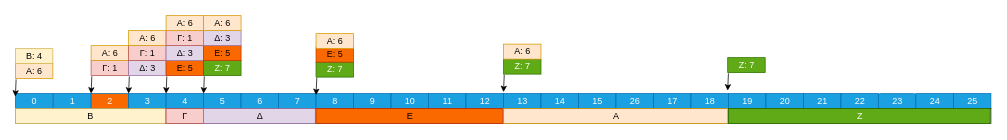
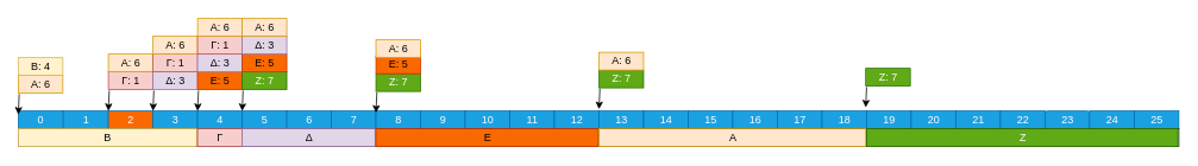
  <mxCell id="0" style=";html=1;" />
  <mxCell id="1" style=";html=1;" parent="0" />
  <mxCell id="2" value="1" style="align=center;html=1;fillColor=#1ba1e2;fontColor=#ffffff;strokeColor=#006EAF;" parent="1" vertex="1"><mxGeometry x="71" y="124" width="50" height="20" as="geometry" /></mxCell>
  <mxCell id="3" value="2" style="align=center;html=1;fillColor=#fa6800;fontColor=#ffffff;strokeColor=#006EAF;" parent="1" vertex="1"><mxGeometry x="121" y="124" width="50" height="20" as="geometry" /></mxCell>
  <mxCell id="4" value="3" style="align=center;html=1;fillColor=#1ba1e2;fontColor=#ffffff;strokeColor=#006EAF;" parent="1" vertex="1"><mxGeometry x="171" y="124" width="50" height="20" as="geometry" /></mxCell>
  <mxCell id="5" value="4" style="align=center;html=1;fillColor=#1ba1e2;fontColor=#ffffff;strokeColor=#006EAF;" parent="1" vertex="1"><mxGeometry x="221" y="124" width="50" height="20" as="geometry" /></mxCell>
  <mxCell id="6" value="5" style="align=center;html=1;fillColor=#1ba1e2;fontColor=#ffffff;strokeColor=#006EAF;" parent="1" vertex="1"><mxGeometry x="271" y="124" width="50" height="20" as="geometry" /></mxCell>
  <mxCell id="7" value="6" style="align=center;html=1;fillColor=#1ba1e2;fontColor=#ffffff;strokeColor=#006EAF;" parent="1" vertex="1"><mxGeometry x="321" y="124" width="50" height="20" as="geometry" /></mxCell>
  <mxCell id="8" value="7" style="align=center;html=1;fillColor=#1ba1e2;fontColor=#ffffff;strokeColor=#006EAF;" parent="1" vertex="1"><mxGeometry x="371" y="124" width="50" height="20" as="geometry" /></mxCell>
  <mxCell id="9" value="8" style="align=center;html=1;fillColor=#1ba1e2;fontColor=#ffffff;strokeColor=#006EAF;" parent="1" vertex="1"><mxGeometry x="421" y="124" width="50" height="20" as="geometry" /></mxCell>
  <mxCell id="10" value="9" style="align=center;html=1;fillColor=#1ba1e2;fontColor=#ffffff;strokeColor=#006EAF;" parent="1" vertex="1"><mxGeometry x="471" y="124" width="50" height="20" as="geometry" /></mxCell>
  <mxCell id="11" value="10" style="align=center;html=1;fillColor=#1ba1e2;fontColor=#ffffff;strokeColor=#006EAF;" parent="1" vertex="1"><mxGeometry x="521" y="124" width="50" height="20" as="geometry" /></mxCell>
  <mxCell id="12" value="11" style="align=center;html=1;fillColor=#1ba1e2;fontColor=#ffffff;strokeColor=#006EAF;" parent="1" vertex="1"><mxGeometry x="571" y="124" width="50" height="20" as="geometry" /></mxCell>
  <mxCell id="13" value="12" style="align=center;html=1;fillColor=#1ba1e2;fontColor=#ffffff;strokeColor=#006EAF;" parent="1" vertex="1"><mxGeometry x="621" y="124" width="50" height="20" as="geometry" /></mxCell>
  <mxCell id="14" value="13" style="align=center;html=1;fillColor=#1ba1e2;fontColor=#ffffff;strokeColor=#006EAF;" parent="1" vertex="1"><mxGeometry x="671" y="124" width="50" height="20" as="geometry" /></mxCell>
  <mxCell id="15" value="14" style="align=center;html=1;fillColor=#1ba1e2;fontColor=#ffffff;strokeColor=#006EAF;" parent="1" vertex="1"><mxGeometry x="721" y="124" width="50" height="20" as="geometry" /></mxCell>
  <mxCell id="16" value="15" style="align=center;html=1;fillColor=#1ba1e2;fontColor=#ffffff;strokeColor=#006EAF;" parent="1" vertex="1"><mxGeometry x="771" y="124" width="50" height="20" as="geometry" /></mxCell>
- <mxCell id="17" value="26" style="align=center;html=1;fillColor=#1ba1e2;fontColor=#ffffff;strokeColor=#006EAF;" parent="1" vertex="1"><mxGeometry x="821" y="124" width="50" height="20" as="geometry" /></mxCell>
+ <mxCell id="17" value="16" style="align=center;html=1;fillColor=#1ba1e2;fontColor=#ffffff;strokeColor=#006EAF;" parent="1" vertex="1"><mxGeometry x="821" y="124" width="50" height="20" as="geometry" /></mxCell>
  <mxCell id="18" value="17" style="align=center;html=1;fillColor=#1ba1e2;fontColor=#ffffff;strokeColor=#006EAF;" parent="1" vertex="1"><mxGeometry x="871" y="124" width="50" height="20" as="geometry" /></mxCell>
  <mxCell id="19" value="18" style="align=center;html=1;fillColor=#1ba1e2;fontColor=#ffffff;strokeColor=#006EAF;" parent="1" vertex="1"><mxGeometry x="921" y="124" width="50" height="20" as="geometry" /></mxCell>
  <mxCell id="20" value="" style="align=left;html=1;" parent="1" vertex="1"><mxGeometry x="71" y="144" width="50" height="20" as="geometry" /></mxCell>
  <mxCell id="21" value="" style="align=left;html=1;" parent="1" vertex="1"><mxGeometry x="121" y="144" width="50" height="20" as="geometry" /></mxCell>
  <mxCell id="22" value="" style="align=left;html=1;" parent="1" vertex="1"><mxGeometry x="171" y="144" width="50" height="20" as="geometry" /></mxCell>
  <mxCell id="23" value="" style="align=left;html=1;" parent="1" vertex="1"><mxGeometry x="221" y="144" width="50" height="20" as="geometry" /></mxCell>
  <mxCell id="24" value="" style="align=left;html=1;" parent="1" vertex="1"><mxGeometry x="271" y="144" width="50" height="20" as="geometry" /></mxCell>
  <mxCell id="25" value="" style="align=left;html=1;" parent="1" vertex="1"><mxGeometry x="321" y="144" width="50" height="20" as="geometry" /></mxCell>
  <mxCell id="26" value="" style="align=left;html=1;" parent="1" vertex="1"><mxGeometry x="371" y="144" width="50" height="20" as="geometry" /></mxCell>
  <mxCell id="27" value="" style="align=left;html=1;" parent="1" vertex="1"><mxGeometry x="421" y="144" width="50" height="20" as="geometry" /></mxCell>
  <mxCell id="28" value="" style="align=left;html=1;" parent="1" vertex="1"><mxGeometry x="471" y="144" width="50" height="20" as="geometry" /></mxCell>
  <mxCell id="29" value="" style="align=left;html=1;" parent="1" vertex="1"><mxGeometry x="521" y="144" width="50" height="20" as="geometry" /></mxCell>
  <mxCell id="30" value="" style="align=left;html=1;" parent="1" vertex="1"><mxGeometry x="571" y="144" width="50" height="20" as="geometry" /></mxCell>
  <mxCell id="31" value="" style="align=left;html=1;" parent="1" vertex="1"><mxGeometry x="621" y="144" width="50" height="20" as="geometry" /></mxCell>
  <mxCell id="32" value="" style="align=left;html=1;" parent="1" vertex="1"><mxGeometry x="671" y="144" width="50" height="20" as="geometry" /></mxCell>
  <mxCell id="33" value="" style="align=left;html=1;" parent="1" vertex="1"><mxGeometry x="721" y="144" width="50" height="20" as="geometry" /></mxCell>
  <mxCell id="34" value="" style="align=left;html=1;" parent="1" vertex="1"><mxGeometry x="771" y="144" width="50" height="20" as="geometry" /></mxCell>
  <mxCell id="35" value="" style="align=left;html=1;" parent="1" vertex="1"><mxGeometry x="821" y="144" width="50" height="20" as="geometry" /></mxCell>
  <mxCell id="36" value="" style="align=left;html=1;" parent="1" vertex="1"><mxGeometry x="871" y="144" width="50" height="20" as="geometry" /></mxCell>
  <mxCell id="37" value="" style="align=left;html=1;" parent="1" vertex="1"><mxGeometry x="921" y="144" width="50" height="20" as="geometry" /></mxCell>
  <mxCell id="38" value="Γ: 1" style="align=center;html=1;fillColor=#f8cecc;strokeColor=#b85450;" parent="1" vertex="1"><mxGeometry x="121" y="80" width="50" height="20" as="geometry" /></mxCell>
  <mxCell id="39" value="" style="endArrow=classic;html=1;rounded=0;entryX=0;entryY=0.2;entryDx=0;entryDy=0;entryPerimeter=0;exitX=0.02;exitY=1.05;exitDx=0;exitDy=0;exitPerimeter=0;" parent="1" source="38" edge="1"><mxGeometry width="50" height="50" relative="1" as="geometry"><mxPoint x="541" y="210" as="sourcePoint" /><mxPoint x="121" y="124" as="targetPoint" /></mxGeometry></mxCell>
  <mxCell id="40" value="0" style="align=center;html=1;fillColor=#1ba1e2;fontColor=#ffffff;strokeColor=#006EAF;" parent="1" vertex="1"><mxGeometry x="20" y="124" width="50" height="20" as="geometry" /></mxCell>
  <mxCell id="41" value="" style="align=left;html=1;" parent="1" vertex="1"><mxGeometry x="20" y="144" width="50" height="20" as="geometry" /></mxCell>
  <mxCell id="42" value="A: 6" style="align=center;html=1;fillColor=#ffe6cc;strokeColor=#d79b00;" parent="1" vertex="1"><mxGeometry x="20" y="84" width="50" height="20" as="geometry" /></mxCell>
  <mxCell id="43" value="B: 4" style="align=center;html=1;fillColor=#fff2cc;strokeColor=#d6b656;" parent="1" vertex="1"><mxGeometry x="20" y="64" width="50" height="20" as="geometry" /></mxCell>
  <mxCell id="44" value="" style="endArrow=classic;html=1;rounded=0;entryX=0;entryY=0.2;entryDx=0;entryDy=0;entryPerimeter=0;exitX=0.02;exitY=1.05;exitDx=0;exitDy=0;exitPerimeter=0;" parent="1" source="42" target="40" edge="1"><mxGeometry width="50" height="50" relative="1" as="geometry"><mxPoint x="440" y="214" as="sourcePoint" /><mxPoint x="490" y="164" as="targetPoint" /></mxGeometry></mxCell>
  <mxCell id="45" value="Δ: 3" style="align=center;html=1;fillColor=#e1d5e7;strokeColor=#9673a6;" parent="1" vertex="1"><mxGeometry x="171" y="80" width="50" height="20" as="geometry" /></mxCell>
  <mxCell id="46" value="" style="endArrow=classic;html=1;rounded=0;entryX=0;entryY=0.2;entryDx=0;entryDy=0;entryPerimeter=0;exitX=0.02;exitY=1.05;exitDx=0;exitDy=0;exitPerimeter=0;" parent="1" source="45" edge="1"><mxGeometry width="50" height="50" relative="1" as="geometry"><mxPoint x="591" y="210" as="sourcePoint" /><mxPoint x="171" y="124" as="targetPoint" /></mxGeometry></mxCell>
  <mxCell id="47" value="Ε: 5" style="align=center;html=1;fillColor=#fa6800;strokeColor=#C73500;fontColor=#000000;" parent="1" vertex="1"><mxGeometry x="221" y="80" width="50" height="20" as="geometry" /></mxCell>
  <mxCell id="48" value="" style="endArrow=classic;html=1;rounded=0;entryX=0;entryY=0.2;entryDx=0;entryDy=0;entryPerimeter=0;exitX=0.02;exitY=1.05;exitDx=0;exitDy=0;exitPerimeter=0;" parent="1" source="47" edge="1"><mxGeometry width="50" height="50" relative="1" as="geometry"><mxPoint x="641" y="210" as="sourcePoint" /><mxPoint x="221" y="124" as="targetPoint" /></mxGeometry></mxCell>
  <mxCell id="49" value="Ζ: 7" style="align=center;html=1;fillColor=#60a917;strokeColor=#2D7600;fontColor=#ffffff;" parent="1" vertex="1"><mxGeometry x="271" y="80" width="50" height="20" as="geometry" /></mxCell>
  <mxCell id="50" value="" style="endArrow=classic;html=1;rounded=0;entryX=0;entryY=0.2;entryDx=0;entryDy=0;entryPerimeter=0;exitX=0.02;exitY=1.05;exitDx=0;exitDy=0;exitPerimeter=0;" parent="1" source="49" edge="1"><mxGeometry width="50" height="50" relative="1" as="geometry"><mxPoint x="691" y="210" as="sourcePoint" /><mxPoint x="271" y="124" as="targetPoint" /></mxGeometry></mxCell>
  <mxCell id="51" value="19" style="align=center;html=1;fillColor=#1ba1e2;fontColor=#ffffff;strokeColor=#006EAF;" vertex="1" parent="1"><mxGeometry x="971" y="124" width="50" height="20" as="geometry" /></mxCell>
  <mxCell id="52" value="20" style="align=center;html=1;fillColor=#1ba1e2;fontColor=#ffffff;strokeColor=#006EAF;" vertex="1" parent="1"><mxGeometry x="1021" y="124" width="50" height="20" as="geometry" /></mxCell>
  <mxCell id="53" value="21" style="align=center;html=1;fillColor=#1ba1e2;fontColor=#ffffff;strokeColor=#006EAF;" vertex="1" parent="1"><mxGeometry x="1071" y="124" width="50" height="20" as="geometry" /></mxCell>
  <mxCell id="54" value="22" style="align=center;html=1;fillColor=#1ba1e2;fontColor=#ffffff;strokeColor=#006EAF;" vertex="1" parent="1"><mxGeometry x="1121" y="124" width="50" height="20" as="geometry" /></mxCell>
  <mxCell id="55" value="23" style="align=center;html=1;fillColor=#1ba1e2;fontColor=#ffffff;strokeColor=#006EAF;rounded=1;" vertex="1" parent="1"><mxGeometry x="1171" y="124" width="50" height="20" as="geometry" /></mxCell>
  <mxCell id="56" value="24" style="align=center;html=1;fillColor=#1ba1e2;fontColor=#ffffff;strokeColor=#006EAF;" vertex="1" parent="1"><mxGeometry x="1221" y="124" width="50" height="20" as="geometry" /></mxCell>
  <mxCell id="57" value="" style="align=left;html=1;" vertex="1" parent="1"><mxGeometry x="971" y="144" width="50" height="20" as="geometry" /></mxCell>
  <mxCell id="58" value="" style="align=left;html=1;" vertex="1" parent="1"><mxGeometry x="1021" y="144" width="50" height="20" as="geometry" /></mxCell>
  <mxCell id="59" value="" style="align=left;html=1;" vertex="1" parent="1"><mxGeometry x="1071" y="144" width="50" height="20" as="geometry" /></mxCell>
  <mxCell id="60" value="" style="align=left;html=1;" vertex="1" parent="1"><mxGeometry x="1121" y="144" width="50" height="20" as="geometry" /></mxCell>
  <mxCell id="61" value="" style="align=left;html=1;" vertex="1" parent="1"><mxGeometry x="1171" y="144" width="50" height="20" as="geometry" /></mxCell>
  <mxCell id="62" value="" style="align=left;html=1;" vertex="1" parent="1"><mxGeometry x="1221" y="144" width="50" height="20" as="geometry" /></mxCell>
  <mxCell id="63" value="B" style="align=center;html=1;fillColor=#fff2cc;strokeColor=#d6b656;" vertex="1" parent="1"><mxGeometry x="20" y="144" width="200" height="20" as="geometry" /></mxCell>
  <mxCell id="64" value="A: 6" style="align=center;html=1;fillColor=#ffe6cc;strokeColor=#d79b00;" vertex="1" parent="1"><mxGeometry x="121" y="60" width="50" height="20" as="geometry" /></mxCell>
  <mxCell id="65" value="Γ: 1" style="align=center;html=1;fillColor=#f8cecc;strokeColor=#b85450;" vertex="1" parent="1"><mxGeometry x="171" y="60" width="50" height="20" as="geometry" /></mxCell>
  <mxCell id="66" value="A: 6" style="align=center;html=1;fillColor=#ffe6cc;strokeColor=#d79b00;" vertex="1" parent="1"><mxGeometry x="171" y="40" width="50" height="20" as="geometry" /></mxCell>
  <mxCell id="67" value="Δ: 3" style="align=center;html=1;fillColor=#e1d5e7;strokeColor=#9673a6;" vertex="1" parent="1"><mxGeometry x="221" y="60" width="50" height="20" as="geometry" /></mxCell>
  <mxCell id="68" value="Γ: 1" style="align=center;html=1;fillColor=#f8cecc;strokeColor=#b85450;" vertex="1" parent="1"><mxGeometry x="221" y="40" width="50" height="20" as="geometry" /></mxCell>
  <mxCell id="69" value="A: 6" style="align=center;html=1;fillColor=#ffe6cc;strokeColor=#d79b00;" vertex="1" parent="1"><mxGeometry x="221" y="20" width="50" height="20" as="geometry" /></mxCell>
  <mxCell id="70" value="Γ" style="align=center;html=1;fillColor=#f8cecc;strokeColor=#b85450;" vertex="1" parent="1"><mxGeometry x="221" y="144" width="50" height="20" as="geometry" /></mxCell>
  <mxCell id="71" value="Ε: 5" style="align=center;html=1;fillColor=#fa6800;strokeColor=#C73500;fontColor=#000000;" vertex="1" parent="1"><mxGeometry x="271" y="60" width="50" height="20" as="geometry" /></mxCell>
  <mxCell id="72" value="Δ: 3" style="align=center;html=1;fillColor=#e1d5e7;strokeColor=#9673a6;" vertex="1" parent="1"><mxGeometry x="271" y="40" width="50" height="20" as="geometry" /></mxCell>
  <mxCell id="73" value="A: 6" style="align=center;html=1;fillColor=#ffe6cc;strokeColor=#d79b00;" vertex="1" parent="1"><mxGeometry x="271" y="20" width="50" height="20" as="geometry" /></mxCell>
  <mxCell id="74" value="Δ" style="align=center;html=1;fillColor=#e1d5e7;strokeColor=#9673a6;" vertex="1" parent="1"><mxGeometry x="271" y="144" width="149" height="20" as="geometry" /></mxCell>
  <mxCell id="75" value="Ζ: 7" style="align=center;html=1;fillColor=#60a917;strokeColor=#2D7600;fontColor=#ffffff;" vertex="1" parent="1"><mxGeometry x="421" y="82" width="50" height="20" as="geometry" /></mxCell>
  <mxCell id="76" value="" style="endArrow=classic;html=1;rounded=0;entryX=0;entryY=0.2;entryDx=0;entryDy=0;entryPerimeter=0;exitX=0.02;exitY=1.05;exitDx=0;exitDy=0;exitPerimeter=0;" edge="1" source="75" parent="1"><mxGeometry width="50" height="50" relative="1" as="geometry"><mxPoint x="841" y="212" as="sourcePoint" /><mxPoint x="421" y="126" as="targetPoint" /></mxGeometry></mxCell>
  <mxCell id="77" value="Ε: 5" style="align=center;html=1;fillColor=#fa6800;strokeColor=#C73500;fontColor=#000000;" vertex="1" parent="1"><mxGeometry x="421" y="62" width="50" height="20" as="geometry" /></mxCell>
  <mxCell id="78" value="A: 6" style="align=center;html=1;fillColor=#ffe6cc;strokeColor=#d79b00;" vertex="1" parent="1"><mxGeometry x="421" y="44" width="50" height="20" as="geometry" /></mxCell>
  <mxCell id="79" value="Ε" style="align=center;html=1;fillColor=#fa6800;strokeColor=#C73500;fontColor=#000000;" vertex="1" parent="1"><mxGeometry x="421" y="144" width="249" height="20" as="geometry" /></mxCell>
  <mxCell id="80" value="Ζ: 7" style="align=center;html=1;fillColor=#60a917;strokeColor=#2D7600;fontColor=#ffffff;" vertex="1" parent="1"><mxGeometry x="671" y="78" width="50" height="20" as="geometry" /></mxCell>
  <mxCell id="81" value="" style="endArrow=classic;html=1;rounded=0;entryX=0;entryY=0.2;entryDx=0;entryDy=0;entryPerimeter=0;exitX=0.02;exitY=1.05;exitDx=0;exitDy=0;exitPerimeter=0;" edge="1" source="80" parent="1"><mxGeometry width="50" height="50" relative="1" as="geometry"><mxPoint x="1091" y="208" as="sourcePoint" /><mxPoint x="671" y="122" as="targetPoint" /></mxGeometry></mxCell>
  <mxCell id="82" value="A: 6" style="align=center;html=1;fillColor=#ffe6cc;strokeColor=#d79b00;" vertex="1" parent="1"><mxGeometry x="671" y="58" width="50" height="20" as="geometry" /></mxCell>
  <mxCell id="83" value="Α" style="align=center;html=1;fillColor=#ffe6cc;strokeColor=#d79b00;" vertex="1" parent="1"><mxGeometry x="671" y="144" width="299" height="20" as="geometry" /></mxCell>
  <mxCell id="84" value="Ζ: 7" style="align=center;html=1;fillColor=#60a917;strokeColor=#2D7600;fontColor=#ffffff;" vertex="1" parent="1"><mxGeometry x="970" y="76" width="50" height="20" as="geometry" /></mxCell>
  <mxCell id="85" value="" style="endArrow=classic;html=1;rounded=0;entryX=0;entryY=0.2;entryDx=0;entryDy=0;entryPerimeter=0;exitX=0.02;exitY=1.05;exitDx=0;exitDy=0;exitPerimeter=0;" edge="1" source="84" parent="1"><mxGeometry width="50" height="50" relative="1" as="geometry"><mxPoint x="1390" y="206" as="sourcePoint" /><mxPoint x="970" y="120" as="targetPoint" /></mxGeometry></mxCell>
  <mxCell id="86" value="25" style="align=center;html=1;fillColor=#1ba1e2;fontColor=#ffffff;strokeColor=#006EAF;" vertex="1" parent="1"><mxGeometry x="1271" y="124" width="50" height="20" as="geometry" /></mxCell>
  <mxCell id="87" value="" style="align=left;html=1;" vertex="1" parent="1"><mxGeometry x="1271" y="144" width="50" height="20" as="geometry" /></mxCell>
  <mxCell id="88" value="Ζ" style="align=center;html=1;fillColor=#60a917;strokeColor=#2D7600;fontColor=#ffffff;" vertex="1" parent="1"><mxGeometry x="971" y="144" width="349" height="20" as="geometry" /></mxCell>
